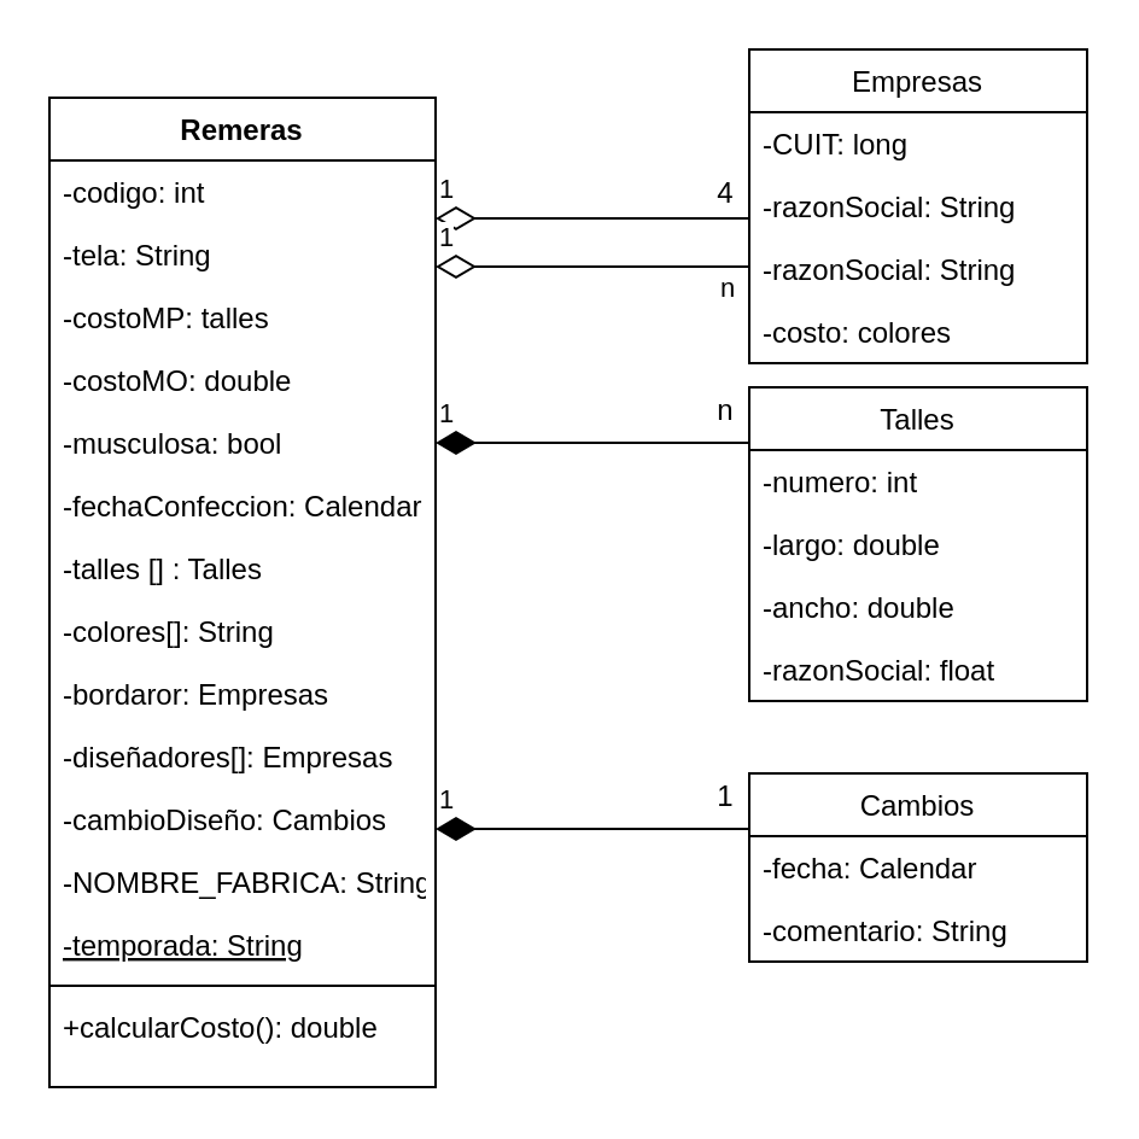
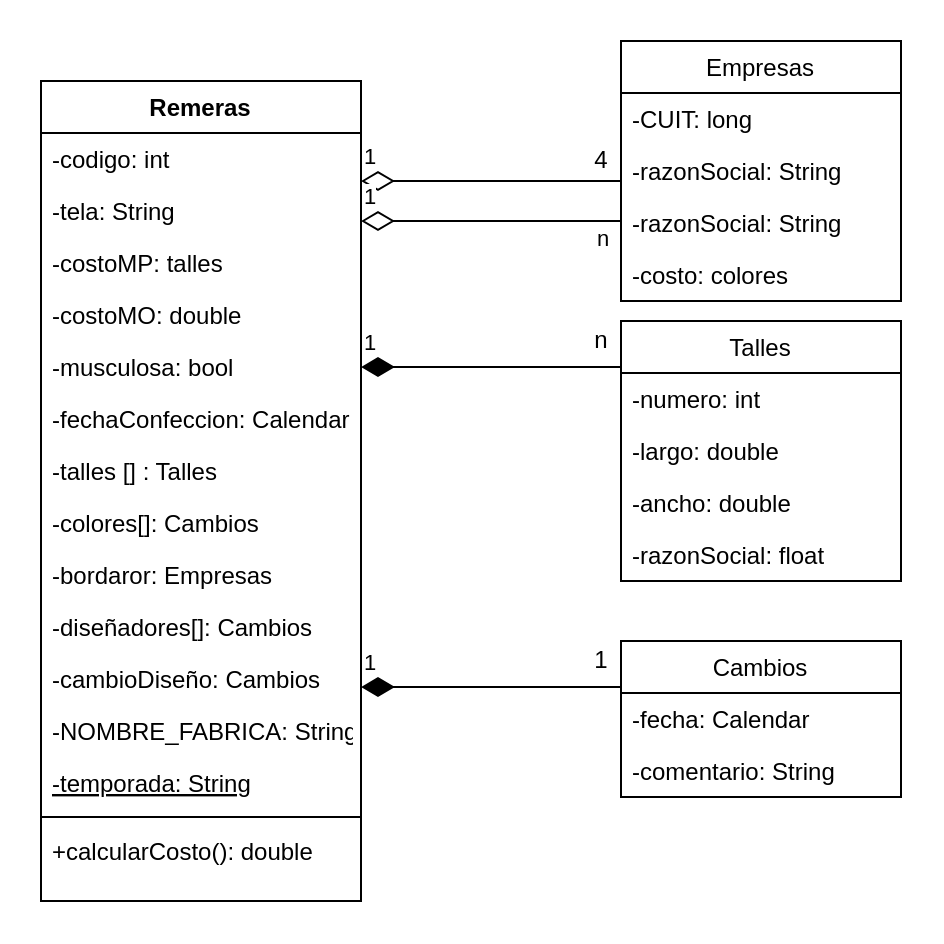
  <mxCell id="0" />
  <mxCell id="1" parent="0" />
  <mxCell id="2" value="Remeras" style="swimlane;fontStyle=1;align=center;verticalAlign=top;childLayout=stackLayout;horizontal=1;startSize=26;horizontalStack=0;resizeParent=1;resizeParentMax=0;resizeLast=0;collapsible=1;marginBottom=0;" vertex="1" parent="1"><mxGeometry x="20" y="40" width="160" height="410" as="geometry" /></mxCell>
  <mxCell id="3" value="-codigo: int" style="text;strokeColor=none;fillColor=none;align=left;verticalAlign=top;spacingLeft=4;spacingRight=4;overflow=hidden;rotatable=0;points=[[0,0.5],[1,0.5]];portConstraint=eastwest;" vertex="1" parent="2"><mxGeometry y="26" width="160" height="26" as="geometry" /></mxCell>
  <mxCell id="4" value="-tela: String" style="text;strokeColor=none;fillColor=none;align=left;verticalAlign=top;spacingLeft=4;spacingRight=4;overflow=hidden;rotatable=0;points=[[0,0.5],[1,0.5]];portConstraint=eastwest;" vertex="1" parent="2"><mxGeometry y="52" width="160" height="26" as="geometry" /></mxCell>
  <mxCell id="5" value="-costoMP: talles" style="text;strokeColor=none;fillColor=none;align=left;verticalAlign=top;spacingLeft=4;spacingRight=4;overflow=hidden;rotatable=0;points=[[0,0.5],[1,0.5]];portConstraint=eastwest;" vertex="1" parent="2"><mxGeometry y="78" width="160" height="26" as="geometry" /></mxCell>
  <mxCell id="6" value="-costoMO: double" style="text;strokeColor=none;fillColor=none;align=left;verticalAlign=top;spacingLeft=4;spacingRight=4;overflow=hidden;rotatable=0;points=[[0,0.5],[1,0.5]];portConstraint=eastwest;" vertex="1" parent="2"><mxGeometry y="104" width="160" height="26" as="geometry" /></mxCell>
  <mxCell id="7" value="-musculosa: bool" style="text;strokeColor=none;fillColor=none;align=left;verticalAlign=top;spacingLeft=4;spacingRight=4;overflow=hidden;rotatable=0;points=[[0,0.5],[1,0.5]];portConstraint=eastwest;" vertex="1" parent="2"><mxGeometry y="130" width="160" height="26" as="geometry" /></mxCell>
  <mxCell id="8" value="-fechaConfeccion: Calendar" style="text;strokeColor=none;fillColor=none;align=left;verticalAlign=top;spacingLeft=4;spacingRight=4;overflow=hidden;rotatable=0;points=[[0,0.5],[1,0.5]];portConstraint=eastwest;" vertex="1" parent="2"><mxGeometry y="156" width="160" height="26" as="geometry" /></mxCell>
  <mxCell id="9" value="-talles [] : Talles" style="text;strokeColor=none;fillColor=none;align=left;verticalAlign=top;spacingLeft=4;spacingRight=4;overflow=hidden;rotatable=0;points=[[0,0.5],[1,0.5]];portConstraint=eastwest;" vertex="1" parent="2"><mxGeometry y="182" width="160" height="26" as="geometry" /></mxCell>
- <mxCell id="10" value="-colores[]: String" style="text;strokeColor=none;fillColor=none;align=left;verticalAlign=top;spacingLeft=4;spacingRight=4;overflow=hidden;rotatable=0;points=[[0,0.5],[1,0.5]];portConstraint=eastwest;" vertex="1" parent="2"><mxGeometry y="208" width="160" height="26" as="geometry" /></mxCell>
+ <mxCell id="10" value="-colores[]: Cambios" style="text;strokeColor=none;fillColor=none;align=left;verticalAlign=top;spacingLeft=4;spacingRight=4;overflow=hidden;rotatable=0;points=[[0,0.5],[1,0.5]];portConstraint=eastwest;" vertex="1" parent="2"><mxGeometry y="208" width="160" height="26" as="geometry" /></mxCell>
  <mxCell id="11" value="-bordaror: Empresas" style="text;strokeColor=none;fillColor=none;align=left;verticalAlign=top;spacingLeft=4;spacingRight=4;overflow=hidden;rotatable=0;points=[[0,0.5],[1,0.5]];portConstraint=eastwest;" vertex="1" parent="2"><mxGeometry y="234" width="160" height="26" as="geometry" /></mxCell>
- <mxCell id="12" value="-diseñadores[]: Empresas" style="text;strokeColor=none;fillColor=none;align=left;verticalAlign=top;spacingLeft=4;spacingRight=4;overflow=hidden;rotatable=0;points=[[0,0.5],[1,0.5]];portConstraint=eastwest;" vertex="1" parent="2"><mxGeometry y="260" width="160" height="26" as="geometry" /></mxCell>
+ <mxCell id="12" value="-diseñadores[]: Cambios" style="text;strokeColor=none;fillColor=none;align=left;verticalAlign=top;spacingLeft=4;spacingRight=4;overflow=hidden;rotatable=0;points=[[0,0.5],[1,0.5]];portConstraint=eastwest;" vertex="1" parent="2"><mxGeometry y="260" width="160" height="26" as="geometry" /></mxCell>
  <mxCell id="13" value="-cambioDiseño: Cambios" style="text;strokeColor=none;fillColor=none;align=left;verticalAlign=top;spacingLeft=4;spacingRight=4;overflow=hidden;rotatable=0;points=[[0,0.5],[1,0.5]];portConstraint=eastwest;" vertex="1" parent="2"><mxGeometry y="286" width="160" height="26" as="geometry" /></mxCell>
  <mxCell id="14" value="-NOMBRE_FABRICA: String" style="text;strokeColor=none;fillColor=none;align=left;verticalAlign=top;spacingLeft=4;spacingRight=4;overflow=hidden;rotatable=0;points=[[0,0.5],[1,0.5]];portConstraint=eastwest;" vertex="1" parent="2"><mxGeometry y="312" width="160" height="26" as="geometry" /></mxCell>
  <mxCell id="15" value="-temporada: String" style="text;strokeColor=none;fillColor=none;align=left;verticalAlign=top;spacingLeft=4;spacingRight=4;overflow=hidden;rotatable=0;points=[[0,0.5],[1,0.5]];portConstraint=eastwest;fontStyle=4" vertex="1" parent="2"><mxGeometry y="338" width="160" height="26" as="geometry" /></mxCell>
  <mxCell id="16" value="" style="line;strokeWidth=1;fillColor=none;align=left;verticalAlign=middle;spacingTop=-1;spacingLeft=3;spacingRight=3;rotatable=0;labelPosition=right;points=[];portConstraint=eastwest;" vertex="1" parent="2"><mxGeometry y="364" width="160" height="8" as="geometry" /></mxCell>
  <mxCell id="17" value="+calcularCosto(): double&#10;" style="text;strokeColor=none;fillColor=none;align=left;verticalAlign=top;spacingLeft=4;spacingRight=4;overflow=hidden;rotatable=0;points=[[0,0.5],[1,0.5]];portConstraint=eastwest;" vertex="1" parent="2"><mxGeometry y="372" width="160" height="38" as="geometry" /></mxCell>
  <mxCell id="18" value="Empresas" style="swimlane;fontStyle=0;childLayout=stackLayout;horizontal=1;startSize=26;fillColor=none;horizontalStack=0;resizeParent=1;resizeParentMax=0;resizeLast=0;collapsible=1;marginBottom=0;" vertex="1" parent="1"><mxGeometry x="310" y="20" width="140" height="130" as="geometry" /></mxCell>
  <mxCell id="19" value="-CUIT: long" style="text;strokeColor=none;fillColor=none;align=left;verticalAlign=top;spacingLeft=4;spacingRight=4;overflow=hidden;rotatable=0;points=[[0,0.5],[1,0.5]];portConstraint=eastwest;" vertex="1" parent="18"><mxGeometry y="26" width="140" height="26" as="geometry" /></mxCell>
  <mxCell id="20" value="-razonSocial: String" style="text;strokeColor=none;fillColor=none;align=left;verticalAlign=top;spacingLeft=4;spacingRight=4;overflow=hidden;rotatable=0;points=[[0,0.5],[1,0.5]];portConstraint=eastwest;" vertex="1" parent="18"><mxGeometry y="52" width="140" height="26" as="geometry" /></mxCell>
  <mxCell id="21" value="-razonSocial: String" style="text;strokeColor=none;fillColor=none;align=left;verticalAlign=top;spacingLeft=4;spacingRight=4;overflow=hidden;rotatable=0;points=[[0,0.5],[1,0.5]];portConstraint=eastwest;" vertex="1" parent="18"><mxGeometry y="78" width="140" height="26" as="geometry" /></mxCell>
  <mxCell id="22" value="-costo: colores" style="text;strokeColor=none;fillColor=none;align=left;verticalAlign=top;spacingLeft=4;spacingRight=4;overflow=hidden;rotatable=0;points=[[0,0.5],[1,0.5]];portConstraint=eastwest;" vertex="1" parent="18"><mxGeometry y="104" width="140" height="26" as="geometry" /></mxCell>
  <mxCell id="23" value="Talles" style="swimlane;fontStyle=0;childLayout=stackLayout;horizontal=1;startSize=26;fillColor=none;horizontalStack=0;resizeParent=1;resizeParentMax=0;resizeLast=0;collapsible=1;marginBottom=0;" vertex="1" parent="1"><mxGeometry x="310" y="160" width="140" height="130" as="geometry" /></mxCell>
  <mxCell id="24" value="-numero: int" style="text;strokeColor=none;fillColor=none;align=left;verticalAlign=top;spacingLeft=4;spacingRight=4;overflow=hidden;rotatable=0;points=[[0,0.5],[1,0.5]];portConstraint=eastwest;" vertex="1" parent="23"><mxGeometry y="26" width="140" height="26" as="geometry" /></mxCell>
  <mxCell id="25" value="-largo: double" style="text;strokeColor=none;fillColor=none;align=left;verticalAlign=top;spacingLeft=4;spacingRight=4;overflow=hidden;rotatable=0;points=[[0,0.5],[1,0.5]];portConstraint=eastwest;" vertex="1" parent="23"><mxGeometry y="52" width="140" height="26" as="geometry" /></mxCell>
  <mxCell id="26" value="-ancho: double" style="text;strokeColor=none;fillColor=none;align=left;verticalAlign=top;spacingLeft=4;spacingRight=4;overflow=hidden;rotatable=0;points=[[0,0.5],[1,0.5]];portConstraint=eastwest;" vertex="1" parent="23"><mxGeometry y="78" width="140" height="26" as="geometry" /></mxCell>
  <mxCell id="27" value="-razonSocial: float" style="text;strokeColor=none;fillColor=none;align=left;verticalAlign=top;spacingLeft=4;spacingRight=4;overflow=hidden;rotatable=0;points=[[0,0.5],[1,0.5]];portConstraint=eastwest;" vertex="1" parent="23"><mxGeometry y="104" width="140" height="26" as="geometry" /></mxCell>
  <mxCell id="28" value="Cambios" style="swimlane;fontStyle=0;childLayout=stackLayout;horizontal=1;startSize=26;fillColor=none;horizontalStack=0;resizeParent=1;resizeParentMax=0;resizeLast=0;collapsible=1;marginBottom=0;" vertex="1" parent="1"><mxGeometry x="310" y="320" width="140" height="78" as="geometry" /></mxCell>
  <mxCell id="29" value="-fecha: Calendar" style="text;strokeColor=none;fillColor=none;align=left;verticalAlign=top;spacingLeft=4;spacingRight=4;overflow=hidden;rotatable=0;points=[[0,0.5],[1,0.5]];portConstraint=eastwest;" vertex="1" parent="28"><mxGeometry y="26" width="140" height="26" as="geometry" /></mxCell>
  <mxCell id="30" value="-comentario: String" style="text;strokeColor=none;fillColor=none;align=left;verticalAlign=top;spacingLeft=4;spacingRight=4;overflow=hidden;rotatable=0;points=[[0,0.5],[1,0.5]];portConstraint=eastwest;" vertex="1" parent="28"><mxGeometry y="52" width="140" height="26" as="geometry" /></mxCell>
  <mxCell id="31" value="1" style="endArrow=none;html=1;endSize=12;startArrow=diamondThin;startSize=14;startFill=0;edgeStyle=orthogonalEdgeStyle;align=left;verticalAlign=bottom;rounded=0;endFill=0;" edge="1" parent="1"><mxGeometry x="-1" y="3" relative="1" as="geometry"><mxPoint x="180" y="90" as="sourcePoint" /><mxPoint x="310" y="90" as="targetPoint" /></mxGeometry></mxCell>
  <mxCell id="32" value="1" style="endArrow=none;html=1;endSize=12;startArrow=diamondThin;startSize=14;startFill=0;edgeStyle=orthogonalEdgeStyle;align=left;verticalAlign=bottom;rounded=0;endFill=0;" edge="1" parent="1"><mxGeometry x="-1" y="3" relative="1" as="geometry"><mxPoint x="180" y="110" as="sourcePoint" /><mxPoint x="310" y="110" as="targetPoint" /></mxGeometry></mxCell>
  <mxCell id="33" value="n" style="edgeLabel;html=1;align=center;verticalAlign=middle;resizable=0;points=[];" vertex="1" connectable="0" parent="32"><mxGeometry x="0.831" y="-2" relative="1" as="geometry"><mxPoint x="1" y="6" as="offset" /></mxGeometry></mxCell>
  <mxCell id="34" value="4" style="text;html=1;align=center;verticalAlign=middle;resizable=0;points=[];autosize=1;strokeColor=none;fillColor=none;" vertex="1" parent="1"><mxGeometry x="290" y="70" width="20" height="20" as="geometry" /></mxCell>
  <mxCell id="35" value="1" style="endArrow=none;html=1;endSize=12;startArrow=diamondThin;startSize=14;startFill=1;edgeStyle=orthogonalEdgeStyle;align=left;verticalAlign=bottom;rounded=0;exitX=1;exitY=0.5;exitDx=0;exitDy=0;endFill=0;" edge="1" parent="1" source="7"><mxGeometry x="-1" y="3" relative="1" as="geometry"><mxPoint x="190" y="180" as="sourcePoint" /><mxPoint x="310" y="180" as="targetPoint" /><Array as="points"><mxPoint x="310" y="183" /></Array></mxGeometry></mxCell>
  <mxCell id="36" value="n" style="text;html=1;align=center;verticalAlign=middle;resizable=0;points=[];autosize=1;strokeColor=none;fillColor=none;" vertex="1" parent="1"><mxGeometry x="290" y="160" width="20" height="20" as="geometry" /></mxCell>
  <mxCell id="37" value="1" style="endArrow=none;html=1;endSize=12;startArrow=diamondThin;startSize=14;startFill=1;edgeStyle=orthogonalEdgeStyle;align=left;verticalAlign=bottom;rounded=0;exitX=1;exitY=0.5;exitDx=0;exitDy=0;endFill=0;" edge="1" parent="1"><mxGeometry x="-1" y="3" relative="1" as="geometry"><mxPoint x="180" y="343" as="sourcePoint" /><mxPoint x="310" y="340" as="targetPoint" /><Array as="points"><mxPoint x="310" y="343" /></Array></mxGeometry></mxCell>
  <mxCell id="38" value="1" style="text;html=1;align=center;verticalAlign=middle;resizable=0;points=[];autosize=1;strokeColor=none;fillColor=none;" vertex="1" parent="1"><mxGeometry x="290" y="320" width="20" height="20" as="geometry" /></mxCell>
